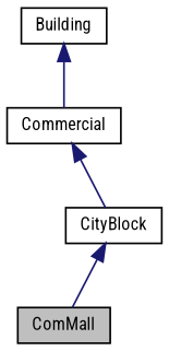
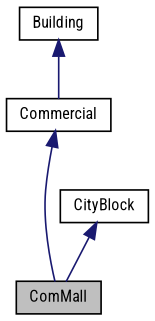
  digraph {
    fontname="Roboto Condensed"
    node [color=black fillcolor=white fontname="Roboto Condensed" fontsize=10 shape=record style=filled]
    edge [color=midnightblue dir=back fontname="Roboto Condensed" fontsize=10 labelfontname=Helvetica labelfontsize=10 style=solid]
    n1 [fillcolor=grey75 fontcolor=black height=0.2 label=ComMall width=0.4]
    n2 [height=0.2 label=Commercial width=0.4]
    n3 [height=0.2 label=Building width=0.4]
    n4 [height=0.2 label=CityBlock width=0.4]
-   n2 -> n4
+   n2 -> n1
    n3 -> n2
    n4 -> n1
  }
